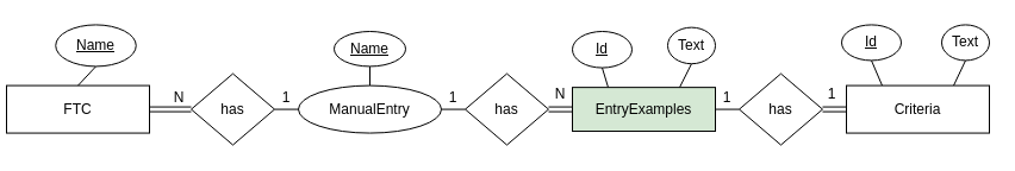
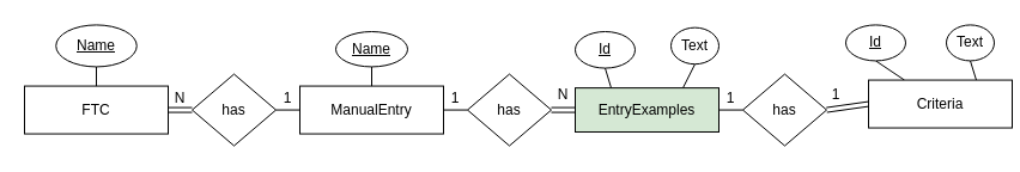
  <mxCell id="0" />
  <mxCell id="1" parent="0" />
  <mxCell id="2" style="rounded=0;orthogonalLoop=1;jettySize=auto;html=1;exitX=1;exitY=0.5;exitDx=0;exitDy=0;entryX=0;entryY=0.5;entryDx=0;entryDy=0;endArrow=none;endFill=0;shape=link;" edge="1" parent="1" source="3" target="18"><mxGeometry relative="1" as="geometry" /></mxCell>
- <mxCell id="3" value="FTC" style="rounded=0;whiteSpace=wrap;html=1;" vertex="1" parent="1"><mxGeometry x="5" y="71.57" width="120" height="40" as="geometry" /></mxCell>
+ <mxCell id="3" value="FTC" style="rounded=0;whiteSpace=wrap;html=1;" vertex="1" parent="1"><mxGeometry x="20" y="71.57" width="120" height="40" as="geometry" /></mxCell>
  <mxCell id="4" style="rounded=0;orthogonalLoop=1;jettySize=auto;html=1;exitX=0.5;exitY=1;exitDx=0;exitDy=0;entryX=0.5;entryY=0;entryDx=0;entryDy=0;endArrow=none;endFill=0;" edge="1" parent="1" source="5" target="3"><mxGeometry relative="1" as="geometry" /></mxCell>
  <mxCell id="5" value="&lt;u&gt;Name&lt;/u&gt;" style="ellipse;whiteSpace=wrap;html=1;" vertex="1" parent="1"><mxGeometry x="46.25" y="20.43" width="67.5" height="35" as="geometry" /></mxCell>
  <mxCell id="6" style="rounded=0;orthogonalLoop=1;jettySize=auto;html=1;exitX=1;exitY=0.5;exitDx=0;exitDy=0;entryX=0;entryY=0.5;entryDx=0;entryDy=0;endArrow=none;endFill=0;" edge="1" parent="1" source="7" target="12"><mxGeometry relative="1" as="geometry" /></mxCell>
- <mxCell id="7" value="ManualEntry" style="ellipse;whiteSpace=wrap;html=1;" vertex="1" parent="1"><mxGeometry x="250" y="71.57" width="120" height="40" as="geometry" /></mxCell>
+ <mxCell id="7" value="ManualEntry" style="rounded=0;whiteSpace=wrap;html=1;" vertex="1" parent="1"><mxGeometry x="250" y="71.57" width="120" height="40" as="geometry" /></mxCell>
  <mxCell id="8" style="rounded=0;orthogonalLoop=1;jettySize=auto;html=1;exitX=0.5;exitY=1;exitDx=0;exitDy=0;entryX=0.5;entryY=0;entryDx=0;entryDy=0;endArrow=none;endFill=0;" edge="1" parent="1" source="9" target="7"><mxGeometry relative="1" as="geometry" /></mxCell>
  <mxCell id="9" value="&lt;u&gt;Name&lt;/u&gt;" style="ellipse;whiteSpace=wrap;html=1;" vertex="1" parent="1"><mxGeometry y="26" width="60" height="29.43" as="geometry" x="280" /></mxCell>
  <mxCell id="10" value="&lt;u&gt;Id&lt;/u&gt;" style="ellipse;whiteSpace=wrap;html=1;" vertex="1" parent="1"><mxGeometry x="480" y="26" width="50" height="30.57" as="geometry" /></mxCell>
  <mxCell id="11" style="rounded=0;orthogonalLoop=1;jettySize=auto;html=1;exitX=1;exitY=0.5;exitDx=0;exitDy=0;entryX=0;entryY=0.5;entryDx=0;entryDy=0;endArrow=none;endFill=0;shape=link;" edge="1" parent="1" source="12" target="16"><mxGeometry relative="1" as="geometry" /></mxCell>
  <mxCell id="12" value="has" style="rhombus;whiteSpace=wrap;html=1;" vertex="1" parent="1"><mxGeometry x="390" y="61.57" width="70" height="60" as="geometry" /></mxCell>
  <mxCell id="13" style="rounded=0;orthogonalLoop=1;jettySize=auto;html=1;exitX=0.25;exitY=0;exitDx=0;exitDy=0;entryX=0.5;entryY=1;entryDx=0;entryDy=0;endArrow=none;endFill=0;" edge="1" parent="1" source="16" target="10"><mxGeometry relative="1" as="geometry" /></mxCell>
  <mxCell id="14" style="rounded=0;orthogonalLoop=1;jettySize=auto;html=1;exitX=0.75;exitY=0;exitDx=0;exitDy=0;entryX=0.5;entryY=1;entryDx=0;entryDy=0;endArrow=none;endFill=0;" edge="1" parent="1" source="16" target="26"><mxGeometry relative="1" as="geometry" /></mxCell>
  <mxCell id="15" style="rounded=0;orthogonalLoop=1;jettySize=auto;html=1;exitX=1;exitY=0.5;exitDx=0;exitDy=0;entryX=0;entryY=0.5;entryDx=0;entryDy=0;endArrow=none;endFill=0;" edge="1" parent="1" source="16" target="28"><mxGeometry relative="1" as="geometry" /></mxCell>
  <mxCell id="16" value="EntryExamples" style="rounded=0;whiteSpace=wrap;html=1;fillColor=#d5e8d4;" vertex="1" parent="1"><mxGeometry x="480" y="73.13" width="120" height="36.88" as="geometry" /></mxCell>
  <mxCell id="17" style="rounded=0;orthogonalLoop=1;jettySize=auto;html=1;exitX=1;exitY=0.5;exitDx=0;exitDy=0;entryX=0;entryY=0.5;entryDx=0;entryDy=0;endArrow=none;endFill=0;" edge="1" parent="1" source="18" target="7"><mxGeometry relative="1" as="geometry" /></mxCell>
  <mxCell id="18" value="has" style="rhombus;whiteSpace=wrap;html=1;" vertex="1" parent="1"><mxGeometry x="160" y="61.57" width="70" height="60" as="geometry" /></mxCell>
  <mxCell id="19" value="N" style="text;html=1;align=center;verticalAlign=middle;whiteSpace=wrap;rounded=0;" vertex="1" parent="1"><mxGeometry x="140" y="71.57" width="20" height="20" as="geometry" /></mxCell>
  <mxCell id="20" value="1" style="text;html=1;align=center;verticalAlign=middle;whiteSpace=wrap;rounded=0;" vertex="1" parent="1"><mxGeometry x="230" y="71.57" width="20" height="20" as="geometry" /></mxCell>
  <mxCell id="21" value="1" style="text;html=1;align=center;verticalAlign=middle;whiteSpace=wrap;rounded=0;" vertex="1" parent="1"><mxGeometry x="370" y="71.57" width="20" height="20" as="geometry" /></mxCell>
  <mxCell id="22" value="N" style="text;html=1;align=center;verticalAlign=middle;whiteSpace=wrap;rounded=0;" vertex="1" parent="1"><mxGeometry x="460" y="71.57" width="20" height="14.43" as="geometry" /></mxCell>
  <mxCell id="23" style="rounded=0;orthogonalLoop=1;jettySize=auto;html=1;exitX=0.25;exitY=0;exitDx=0;exitDy=0;entryX=0.5;entryY=1;entryDx=0;entryDy=0;endArrow=none;endFill=0;" edge="1" parent="1" source="25" target="30"><mxGeometry relative="1" as="geometry" /></mxCell>
  <mxCell id="24" style="rounded=0;orthogonalLoop=1;jettySize=auto;html=1;exitX=0.75;exitY=0;exitDx=0;exitDy=0;entryX=0.5;entryY=1;entryDx=0;entryDy=0;endArrow=none;endFill=0;" edge="1" parent="1" source="25" target="29"><mxGeometry relative="1" as="geometry" /></mxCell>
- <mxCell id="25" value="Criteria" style="rounded=0;whiteSpace=wrap;html=1;" vertex="1" parent="1"><mxGeometry x="710" y="71.57" width="120" height="40" as="geometry" /></mxCell>
+ <mxCell id="25" value="Criteria" style="rounded=0;whiteSpace=wrap;html=1;" vertex="1" parent="1"><mxGeometry x="725" y="66.57" width="120" height="40" as="geometry" /></mxCell>
  <mxCell id="26" value="Text" style="ellipse;whiteSpace=wrap;html=1;" vertex="1" parent="1"><mxGeometry x="560" y="22.64" width="40" height="30.57" as="geometry" /></mxCell>
  <mxCell id="27" style="rounded=0;orthogonalLoop=1;jettySize=auto;html=1;exitX=1;exitY=0.5;exitDx=0;exitDy=0;entryX=0;entryY=0.5;entryDx=0;entryDy=0;endArrow=none;endFill=0;shape=link;" edge="1" parent="1" source="28" target="25"><mxGeometry relative="1" as="geometry" /></mxCell>
  <mxCell id="28" value="has" style="rhombus;whiteSpace=wrap;html=1;" vertex="1" parent="1"><mxGeometry x="620" y="61.57" width="70" height="60" as="geometry" /></mxCell>
  <mxCell id="29" value="Text" style="ellipse;whiteSpace=wrap;html=1;" vertex="1" parent="1"><mxGeometry x="790" y="20.43" width="40" height="30" as="geometry" /></mxCell>
  <mxCell id="30" value="&lt;u&gt;Id&lt;/u&gt;" style="ellipse;whiteSpace=wrap;html=1;" vertex="1" parent="1"><mxGeometry x="706" y="20.43" width="50" height="30" as="geometry" /></mxCell>
  <mxCell id="31" value="1" style="text;html=1;align=center;verticalAlign=middle;whiteSpace=wrap;rounded=0;" vertex="1" parent="1"><mxGeometry x="600" y="71.57" width="20" height="20" as="geometry" /></mxCell>
  <mxCell id="32" value="1" style="text;html=1;align=center;verticalAlign=middle;whiteSpace=wrap;rounded=0;" vertex="1" parent="1"><mxGeometry x="690" y="68.78" width="16" height="20" as="geometry" /></mxCell>
